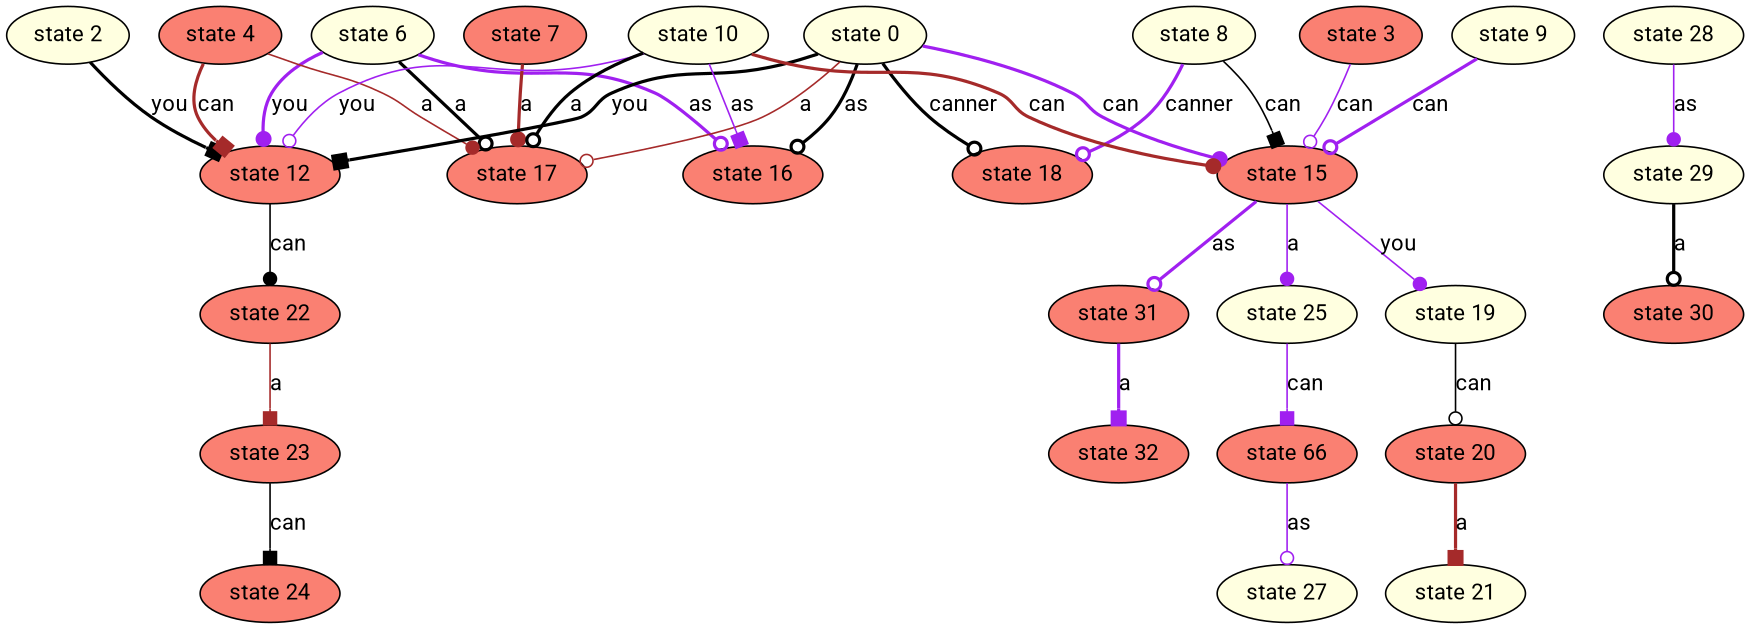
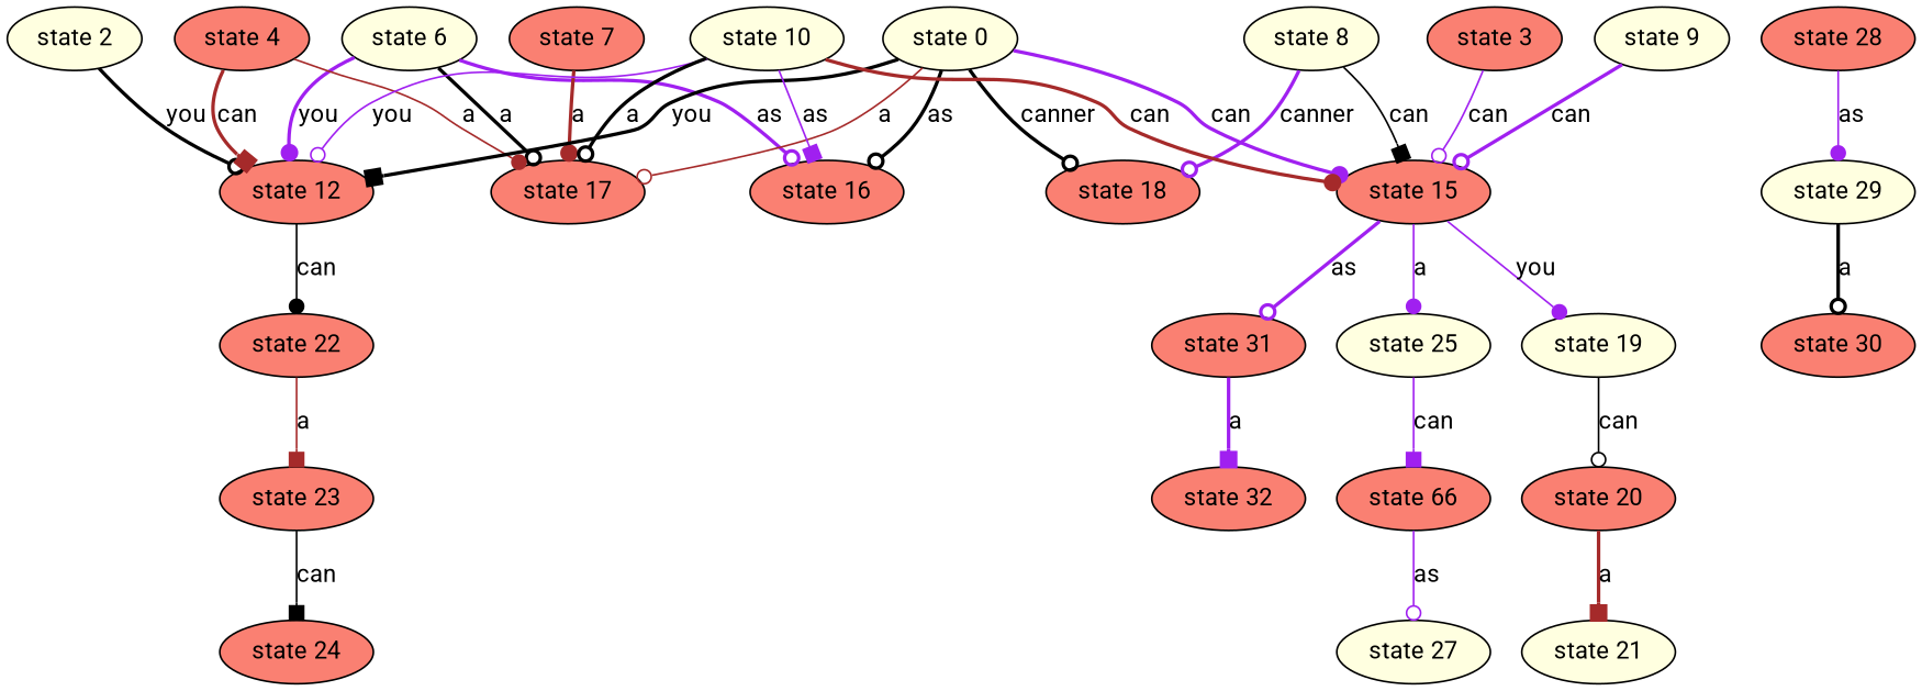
  digraph {
    fontname=Roboto
    node [fillcolor=salmon fontname=Roboto style=filled]
    edge [arrowhead=odot color=purple fontname=Roboto style=bold]
    "state 2" [fillcolor=lightyellow]
    "state 12"
    "state 22"
    "state 23"
    "state 24"
    "state 29" [fillcolor=lightyellow]
-   "state 28" [fillcolor=lightyellow]
+   "state 28"
    "state 30"
    "state 3"
    "state 15"
    "state 31"
    "state 25" [fillcolor=lightyellow]
    "state 19" [fillcolor=lightyellow]
    "state 32"
    n15 [label="state 66"]
    "state 20"
    "state 6" [fillcolor=lightyellow]
    "state 17"
    "state 16"
    "state 21" [fillcolor=lightyellow]
    "state 8" [fillcolor=lightyellow]
    "state 18"
    "state 9" [fillcolor=lightyellow]
    "state 4"
    "state 7"
    "state 27" [fillcolor=lightyellow]
    "state 0" [fillcolor=lightyellow]
    "state 10" [fillcolor=lightyellow]
-   "state 2" -> "state 12" [arrowhead=box color=black label=you]
+   "state 2" -> "state 12" [color=black label=you]
    "state 12" -> "state 22" [arrowhead=dot color=black label=can style=solid]
    "state 22" -> "state 23" [arrowhead=box color=brown label=a style=solid]
    "state 23" -> "state 24" [arrowhead=box color=black label=can style=solid]
    "state 29" -> "state 30" [color=black label=a]
    "state 28" -> "state 29" [arrowhead=dot label=as style=solid]
    "state 3" -> "state 15" [label=can style=solid]
    "state 15" -> "state 31" [label=as]
    "state 15" -> "state 25" [arrowhead=dot label=a style=solid]
    "state 15" -> "state 19" [arrowhead=dot label=you style=solid]
    "state 31" -> "state 32" [arrowhead=box label=a]
    "state 25" -> n15 [arrowhead=box label=can style=solid]
    "state 19" -> "state 20" [color=black label=can style=solid]
    n15 -> "state 27" [label=as style=solid]
    "state 20" -> "state 21" [arrowhead=box color=brown label=a]
    "state 6" -> "state 12" [arrowhead=dot label=you]
    "state 6" -> "state 17" [color=black label=a]
    "state 6" -> "state 16" [label=as]
    "state 8" -> "state 15" [arrowhead=box color=black label=can style=solid]
    "state 8" -> "state 18" [label=canner]
    "state 9" -> "state 15" [label=can]
    "state 4" -> "state 12" [arrowhead=box color=brown label=can]
    "state 4" -> "state 17" [arrowhead=dot color=brown label=a style=solid]
    "state 7" -> "state 17" [arrowhead=dot color=brown label=a]
    "state 0" -> "state 12" [arrowhead=box color=black label=you]
    "state 0" -> "state 15" [arrowhead=dot label=can]
    "state 0" -> "state 17" [color=brown label=a style=solid]
    "state 0" -> "state 16" [color=black label=as]
    "state 0" -> "state 18" [color=black label=canner]
    "state 10" -> "state 12" [label=you style=solid]
    "state 10" -> "state 15" [arrowhead=dot color=brown label=can]
    "state 10" -> "state 17" [color=black label=a]
    "state 10" -> "state 16" [arrowhead=box label=as style=solid]
  }
